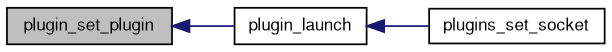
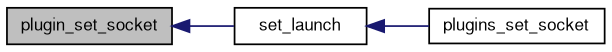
  digraph {
    rankdir=LR
    node [color=black fontname=FreeSans fontsize=10 shape=record]
    edge [color=midnightblue dir=back fontname=FreeSans fontsize=10 labelfontname=FreeSans labelfontsize=10 style=solid]
-   n1 [fillcolor=grey75 fontcolor=black height=0.2 label=plugin_set_plugin style=filled width=0.4]
-   n2 [height=0.2 label=plugin_launch width=0.4]
+   n1 [fillcolor=grey75 fontcolor=black height=0.2 label=plugin_set_socket style=filled width=0.4]
+   n2 [height=0.2 label=set_launch width=0.4]
    n3 [height=0.2 label=plugins_set_socket width=0.4]
    n1 -> n2
    n2 -> n3
  }
